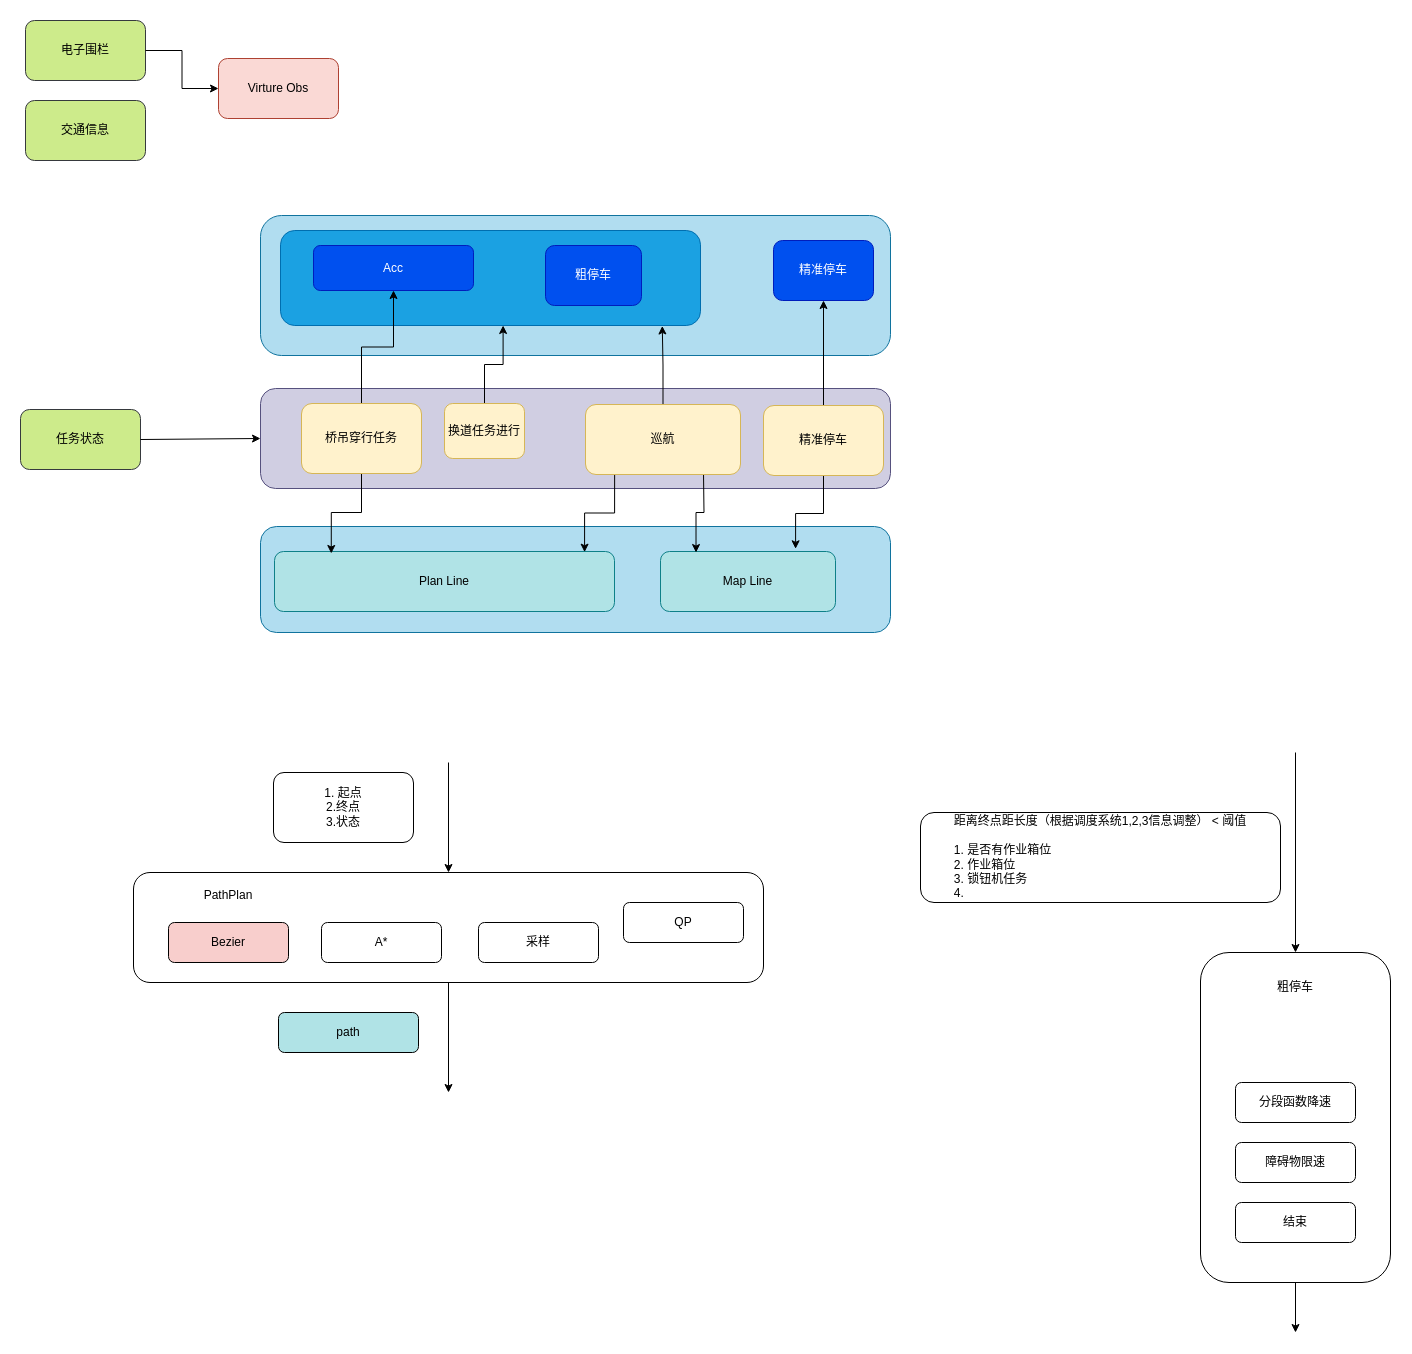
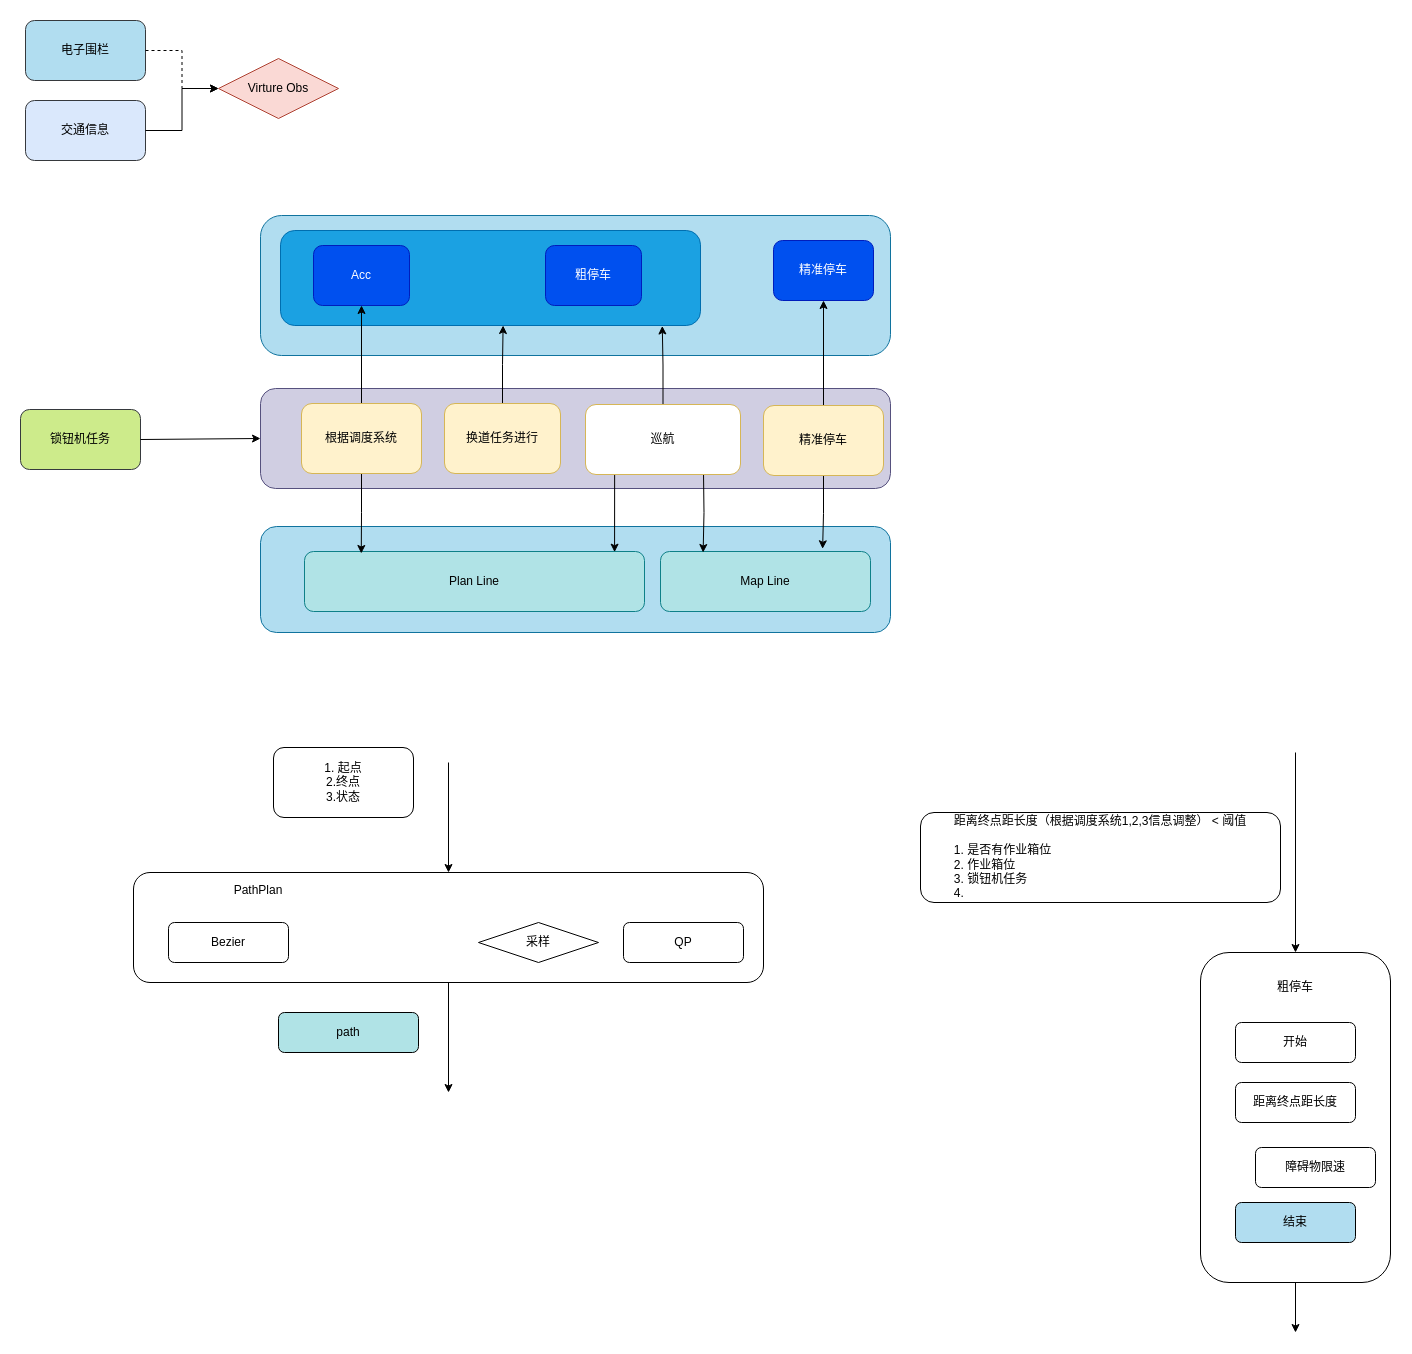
  <mxCell id="0" />
  <mxCell id="1" parent="0" />
  <mxCell id="2" value="" style="rounded=1;whiteSpace=wrap;html=1;align=left;fillColor=#d0cee2;strokeColor=#56517e;" vertex="1" parent="1"><mxGeometry x="260" y="388" width="630" height="100" as="geometry" /></mxCell>
  <mxCell id="3" value="" style="rounded=1;whiteSpace=wrap;html=1;align=left;fillColor=#b1ddf0;strokeColor=#10739e;" vertex="1" parent="1"><mxGeometry x="260" y="526" width="630" height="106" as="geometry" /></mxCell>
  <mxCell id="4" value="" style="rounded=1;whiteSpace=wrap;html=1;align=left;fillColor=#b1ddf0;strokeColor=#10739e;" vertex="1" parent="1"><mxGeometry x="260" y="215" width="630" height="140" as="geometry" /></mxCell>
  <mxCell id="5" value="" style="rounded=1;whiteSpace=wrap;html=1;align=left;fillColor=#1ba1e2;strokeColor=#006EAF;fontColor=#ffffff;" vertex="1" parent="1"><mxGeometry x="280" y="230" width="420" height="95" as="geometry" /></mxCell>
- <mxCell id="6" value="电子围栏" style="rounded=1;whiteSpace=wrap;html=1;fillColor=#cdeb8b;strokeColor=#36393d;" vertex="1" parent="1"><mxGeometry x="25" y="20" width="120" height="60" as="geometry" /></mxCell>
- <mxCell id="7" value="交通信息" style="rounded=1;whiteSpace=wrap;html=1;fillColor=#cdeb8b;strokeColor=#36393d;" vertex="1" parent="1"><mxGeometry x="25" y="100" width="120" height="60" as="geometry" /></mxCell>
+ <mxCell id="6" value="电子围栏" style="rounded=1;whiteSpace=wrap;html=1;fillColor=#b1ddf0;strokeColor=#36393d;" vertex="1" parent="1"><mxGeometry x="25" y="20" width="120" height="60" as="geometry" /></mxCell>
+ <mxCell id="7" value="交通信息" style="rounded=1;whiteSpace=wrap;html=1;fillColor=#dae8fc;strokeColor=#36393d;" vertex="1" parent="1"><mxGeometry x="25" y="100" width="120" height="60" as="geometry" /></mxCell>
  <mxCell id="8" style="edgeStyle=orthogonalEdgeStyle;rounded=0;orthogonalLoop=1;jettySize=auto;html=1;exitX=0.5;exitY=1;exitDx=0;exitDy=0;entryX=0.772;entryY=-0.045;entryDx=0;entryDy=0;entryPerimeter=0;" edge="1" parent="1" source="10" target="20"><mxGeometry relative="1" as="geometry" /></mxCell>
  <mxCell id="9" style="edgeStyle=orthogonalEdgeStyle;rounded=0;orthogonalLoop=1;jettySize=auto;html=1;exitX=0.5;exitY=0;exitDx=0;exitDy=0;entryX=0.5;entryY=1;entryDx=0;entryDy=0;" edge="1" parent="1" source="10" target="23"><mxGeometry relative="1" as="geometry" /></mxCell>
  <mxCell id="10" value="精准停车" style="rounded=1;whiteSpace=wrap;html=1;fillColor=#fff2cc;strokeColor=#d6b656;" vertex="1" parent="1"><mxGeometry x="763" y="405" width="120" height="70" as="geometry" /></mxCell>
  <mxCell id="11" style="edgeStyle=orthogonalEdgeStyle;rounded=0;orthogonalLoop=1;jettySize=auto;html=1;exitX=0.5;exitY=0;exitDx=0;exitDy=0;entryX=0.53;entryY=1;entryDx=0;entryDy=0;entryPerimeter=0;" edge="1" parent="1" source="12" target="5"><mxGeometry relative="1" as="geometry"><mxPoint x="1228" y="1015" as="targetPoint" /></mxGeometry></mxCell>
- <mxCell id="12" value="换道任务进行" style="rounded=1;whiteSpace=wrap;html=1;fillColor=#fff2cc;strokeColor=#d6b656;" vertex="1" parent="1"><mxGeometry x="444" y="403" width="80" height="55" as="geometry" /></mxCell>
+ <mxCell id="12" value="换道任务进行" style="rounded=1;whiteSpace=wrap;html=1;fillColor=#fff2cc;strokeColor=#d6b656;" vertex="1" parent="1"><mxGeometry x="444" y="403" width="116" height="70" as="geometry" /></mxCell>
  <mxCell id="13" value="" style="rounded=1;whiteSpace=wrap;html=1;" vertex="1" parent="1"><mxGeometry x="1200" y="952" width="190" height="330" as="geometry" /></mxCell>
+ <mxCell id="14" value="开始" style="rounded=1;whiteSpace=wrap;html=1;" vertex="1" parent="1"><mxGeometry x="1235" y="1022" width="120" height="40" as="geometry" /></mxCell>
  <mxCell id="15" value="粗停车" style="text;html=1;strokeColor=none;fillColor=none;align=center;verticalAlign=middle;whiteSpace=wrap;rounded=0;" vertex="1" parent="1"><mxGeometry x="1265" y="972" width="60" height="30" as="geometry" /></mxCell>
- <mxCell id="16" value="障碍物限速" style="rounded=1;whiteSpace=wrap;html=1;" vertex="1" parent="1"><mxGeometry x="1235" y="1142" width="120" height="40" as="geometry" /></mxCell>
- <mxCell id="17" value="分段函数降速" style="rounded=1;whiteSpace=wrap;html=1;" vertex="1" parent="1"><mxGeometry x="1235" y="1082" width="120" height="40" as="geometry" /></mxCell>
+ <mxCell id="16" value="障碍物限速" style="rounded=1;whiteSpace=wrap;html=1;" vertex="1" parent="1"><mxGeometry x="1255" y="1147" width="120" height="40" as="geometry" /></mxCell>
+ <mxCell id="17" value="距离终点距长度" style="rounded=1;whiteSpace=wrap;html=1;" vertex="1" parent="1"><mxGeometry x="1235" y="1082" width="120" height="40" as="geometry" /></mxCell>
  <mxCell id="18" value="" style="endArrow=classic;html=1;rounded=0;entryX=0.5;entryY=0;entryDx=0;entryDy=0;" edge="1" parent="1" target="13"><mxGeometry width="50" height="50" relative="1" as="geometry"><mxPoint x="1295" y="752" as="sourcePoint" /><mxPoint x="1235" y="872" as="targetPoint" /></mxGeometry></mxCell>
  <mxCell id="19" value="距离终点距长度（根据调度系统1,2,3信息调整）&amp;nbsp;&amp;lt; 阈值&lt;br&gt;&lt;br&gt;&lt;div style=&quot;text-align: left&quot;&gt;&lt;span&gt;1. 是否有作业箱位&lt;/span&gt;&lt;/div&gt;&lt;div style=&quot;text-align: left&quot;&gt;&lt;span&gt;2. 作业箱位&lt;/span&gt;&lt;/div&gt;&lt;div style=&quot;text-align: left&quot;&gt;&lt;span&gt;3. 锁钮机任务&lt;/span&gt;&lt;/div&gt;&lt;div style=&quot;text-align: left&quot;&gt;&lt;span&gt;4.&amp;nbsp;&lt;/span&gt;&lt;/div&gt;" style="rounded=1;whiteSpace=wrap;html=1;" vertex="1" parent="1"><mxGeometry x="920" y="812" width="360" height="90" as="geometry" /></mxCell>
- <mxCell id="20" value="Map Line" style="rounded=1;whiteSpace=wrap;html=1;fillColor=#b0e3e6;strokeColor=#0e8088;" vertex="1" parent="1"><mxGeometry x="660" y="551" width="175" height="60" as="geometry" /></mxCell>
- <mxCell id="21" value="Plan Line" style="rounded=1;whiteSpace=wrap;html=1;fillColor=#b0e3e6;strokeColor=#0e8088;" vertex="1" parent="1"><mxGeometry x="274" y="551" width="340" height="60" as="geometry" /></mxCell>
+ <mxCell id="20" value="Map Line" style="rounded=1;whiteSpace=wrap;html=1;fillColor=#b0e3e6;strokeColor=#0e8088;" vertex="1" parent="1"><mxGeometry x="660" y="551" width="210" height="60" as="geometry" /></mxCell>
+ <mxCell id="21" value="Plan Line" style="rounded=1;whiteSpace=wrap;html=1;fillColor=#b0e3e6;strokeColor=#0e8088;" vertex="1" parent="1"><mxGeometry x="304" y="551" width="340" height="60" as="geometry" /></mxCell>
  <mxCell id="22" value="粗停车" style="rounded=1;whiteSpace=wrap;html=1;fillColor=#0050ef;strokeColor=#001DBC;fontColor=#ffffff;" vertex="1" parent="1"><mxGeometry x="545" y="245" width="96" height="60" as="geometry" /></mxCell>
  <mxCell id="23" value="精准停车" style="rounded=1;whiteSpace=wrap;html=1;fillColor=#0050ef;strokeColor=#001DBC;fontColor=#ffffff;" vertex="1" parent="1"><mxGeometry x="773" y="240" width="100" height="60" as="geometry" /></mxCell>
  <mxCell id="24" style="edgeStyle=orthogonalEdgeStyle;rounded=0;orthogonalLoop=1;jettySize=auto;html=1;exitX=0.5;exitY=0;exitDx=0;exitDy=0;entryX=0.5;entryY=1;entryDx=0;entryDy=0;" edge="1" parent="1" source="26" target="31"><mxGeometry relative="1" as="geometry" /></mxCell>
  <mxCell id="25" style="edgeStyle=orthogonalEdgeStyle;rounded=0;orthogonalLoop=1;jettySize=auto;html=1;exitX=0.5;exitY=1;exitDx=0;exitDy=0;entryX=0.167;entryY=0.033;entryDx=0;entryDy=0;entryPerimeter=0;" edge="1" parent="1" source="26" target="21"><mxGeometry relative="1" as="geometry" /></mxCell>
- <mxCell id="26" value="桥吊穿行任务" style="rounded=1;whiteSpace=wrap;html=1;fillColor=#fff2cc;strokeColor=#d6b656;" vertex="1" parent="1"><mxGeometry x="301" y="403" width="120" height="70" as="geometry" /></mxCell>
+ <mxCell id="26" value="根据调度系统" style="rounded=1;whiteSpace=wrap;html=1;fillColor=#fff2cc;strokeColor=#d6b656;" vertex="1" parent="1"><mxGeometry x="301" y="403" width="120" height="70" as="geometry" /></mxCell>
  <mxCell id="27" style="edgeStyle=orthogonalEdgeStyle;rounded=0;orthogonalLoop=1;jettySize=auto;html=1;exitX=0.5;exitY=0;exitDx=0;exitDy=0;entryX=0.909;entryY=1.005;entryDx=0;entryDy=0;entryPerimeter=0;" edge="1" parent="1" source="30" target="5"><mxGeometry relative="1" as="geometry"><mxPoint x="653" y="355" as="targetPoint" /></mxGeometry></mxCell>
  <mxCell id="28" style="edgeStyle=orthogonalEdgeStyle;rounded=0;orthogonalLoop=1;jettySize=auto;html=1;entryX=0.203;entryY=0.017;entryDx=0;entryDy=0;entryPerimeter=0;" edge="1" parent="1" target="20"><mxGeometry relative="1" as="geometry"><mxPoint x="703" y="472" as="sourcePoint" /><mxPoint x="655" y="535" as="targetPoint" /></mxGeometry></mxCell>
  <mxCell id="29" style="edgeStyle=orthogonalEdgeStyle;rounded=0;orthogonalLoop=1;jettySize=auto;html=1;exitX=0.188;exitY=1.007;exitDx=0;exitDy=0;entryX=0.912;entryY=0.011;entryDx=0;entryDy=0;entryPerimeter=0;exitPerimeter=0;" edge="1" parent="1" source="30" target="21"><mxGeometry relative="1" as="geometry"><mxPoint x="616" y="552" as="targetPoint" /></mxGeometry></mxCell>
- <mxCell id="30" value="巡航" style="rounded=1;whiteSpace=wrap;html=1;fillColor=#fff2cc;strokeColor=#d6b656;" vertex="1" parent="1"><mxGeometry x="585" y="404" width="155" height="70" as="geometry" /></mxCell>
- <mxCell id="31" value="Acc&lt;br&gt;" style="rounded=1;whiteSpace=wrap;html=1;fillColor=#0050ef;strokeColor=#001DBC;fontColor=#ffffff;" vertex="1" parent="1"><mxGeometry x="313" y="245" width="160" height="45" as="geometry" /></mxCell>
+ <mxCell id="30" value="巡航" style="rounded=1;whiteSpace=wrap;html=1;fillColor=#ffffff;strokeColor=#d6b656;" vertex="1" parent="1"><mxGeometry x="585" y="404" width="155" height="70" as="geometry" /></mxCell>
+ <mxCell id="31" value="Acc&lt;br&gt;" style="rounded=1;whiteSpace=wrap;html=1;fillColor=#0050ef;strokeColor=#001DBC;fontColor=#ffffff;" vertex="1" parent="1"><mxGeometry x="313" y="245" width="96" height="60" as="geometry" /></mxCell>
  <mxCell id="32" value="" style="endArrow=classic;html=1;rounded=0;exitX=0.5;exitY=1;exitDx=0;exitDy=0;" edge="1" parent="1" source="13"><mxGeometry width="50" height="50" relative="1" as="geometry"><mxPoint x="1305" y="1242" as="sourcePoint" /><mxPoint x="1295" y="1332" as="targetPoint" /></mxGeometry></mxCell>
- <mxCell id="33" value="任务状态" style="rounded=1;whiteSpace=wrap;html=1;fillColor=#cdeb8b;strokeColor=#36393d;" vertex="1" parent="1"><mxGeometry x="20" y="409" width="120" height="60" as="geometry" /></mxCell>
+ <mxCell id="33" value="锁钮机任务" style="rounded=1;whiteSpace=wrap;html=1;fillColor=#cdeb8b;strokeColor=#36393d;" vertex="1" parent="1"><mxGeometry x="20" y="409" width="120" height="60" as="geometry" /></mxCell>
  <mxCell id="34" value="" style="endArrow=classic;html=1;rounded=0;entryX=0;entryY=0.5;entryDx=0;entryDy=0;exitX=1;exitY=0.5;exitDx=0;exitDy=0;" edge="1" parent="1" source="33" target="2"><mxGeometry width="50" height="50" relative="1" as="geometry"><mxPoint x="140" y="442" as="sourcePoint" /><mxPoint x="190" y="392" as="targetPoint" /></mxGeometry></mxCell>
- <mxCell id="35" value="Virture Obs" style="rounded=1;whiteSpace=wrap;html=1;align=center;fillColor=#fad9d5;strokeColor=#ae4132;" vertex="1" parent="1"><mxGeometry x="218" y="58" width="120" height="60" as="geometry" /></mxCell>
- <mxCell id="36" value="" style="endArrow=classic;html=1;rounded=0;exitX=1;exitY=0.5;exitDx=0;exitDy=0;entryX=0;entryY=0.5;entryDx=0;entryDy=0;edgeStyle=orthogonalEdgeStyle;" edge="1" parent="1" source="6" target="35"><mxGeometry width="50" height="50" relative="1" as="geometry"><mxPoint x="185" y="138" as="sourcePoint" /><mxPoint x="235" y="88" as="targetPoint" /></mxGeometry></mxCell>
- <mxCell id="38" value="结束" style="rounded=1;whiteSpace=wrap;html=1;" vertex="1" parent="1"><mxGeometry x="1235" y="1202" width="120" height="40" as="geometry" /></mxCell>
+ <mxCell id="35" value="Virture Obs" style="rhombus;whiteSpace=wrap;html=1;align=center;fillColor=#fad9d5;strokeColor=#ae4132;" vertex="1" parent="1"><mxGeometry x="218" y="58" width="120" height="60" as="geometry" /></mxCell>
+ <mxCell id="36" value="" style="endArrow=classic;html=1;rounded=0;exitX=1;exitY=0.5;exitDx=0;exitDy=0;entryX=0;entryY=0.5;entryDx=0;entryDy=0;edgeStyle=orthogonalEdgeStyle;dashed=1;" edge="1" parent="1" source="6" target="35"><mxGeometry width="50" height="50" relative="1" as="geometry"><mxPoint x="185" y="138" as="sourcePoint" /><mxPoint x="235" y="88" as="targetPoint" /></mxGeometry></mxCell>
+ <mxCell id="37" value="" style="endArrow=classic;html=1;rounded=0;exitX=1;exitY=0.5;exitDx=0;exitDy=0;entryX=0;entryY=0.5;entryDx=0;entryDy=0;edgeStyle=orthogonalEdgeStyle;" edge="1" parent="1" source="7" target="35"><mxGeometry width="50" height="50" relative="1" as="geometry"><mxPoint x="155" y="68" as="sourcePoint" /><mxPoint x="270" y="98" as="targetPoint" /></mxGeometry></mxCell>
+ <mxCell id="38" value="结束" style="rounded=1;whiteSpace=wrap;html=1;fillColor=#b1ddf0;" vertex="1" parent="1"><mxGeometry x="1235" y="1202" width="120" height="40" as="geometry" /></mxCell>
  <mxCell id="39" value="" style="rounded=1;whiteSpace=wrap;html=1;" vertex="1" parent="1"><mxGeometry x="133" y="872" width="630" height="110" as="geometry" /></mxCell>
- <mxCell id="40" value="PathPlan" style="text;html=1;strokeColor=none;fillColor=none;align=center;verticalAlign=middle;whiteSpace=wrap;rounded=0;" vertex="1" parent="1"><mxGeometry x="198" y="880" width="60" height="30" as="geometry" /></mxCell>
- <mxCell id="41" value="A*" style="rounded=1;whiteSpace=wrap;html=1;" vertex="1" parent="1"><mxGeometry x="321" y="922" width="120" height="40" as="geometry" /></mxCell>
- <mxCell id="42" value="Bezier" style="rounded=1;whiteSpace=wrap;html=1;fillColor=#f8cecc;" vertex="1" parent="1"><mxGeometry x="168" y="922" width="120" height="40" as="geometry" /></mxCell>
+ <mxCell id="40" value="PathPlan" style="text;html=1;strokeColor=none;fillColor=none;align=center;verticalAlign=middle;whiteSpace=wrap;rounded=0;" vertex="1" parent="1"><mxGeometry x="228" y="875" width="60" height="30" as="geometry" /></mxCell>
+ <mxCell id="42" value="Bezier" style="rounded=1;whiteSpace=wrap;html=1;" vertex="1" parent="1"><mxGeometry x="168" y="922" width="120" height="40" as="geometry" /></mxCell>
  <mxCell id="43" value="" style="endArrow=classic;html=1;rounded=0;entryX=0.5;entryY=0;entryDx=0;entryDy=0;" edge="1" parent="1" target="39"><mxGeometry width="50" height="50" relative="1" as="geometry"><mxPoint x="448" y="762" as="sourcePoint" /><mxPoint x="168" y="812" as="targetPoint" /></mxGeometry></mxCell>
- <mxCell id="44" value="1. 起点&lt;br&gt;2.终点&lt;br&gt;3.状态" style="rounded=1;whiteSpace=wrap;html=1;" vertex="1" parent="1"><mxGeometry x="273" y="772" width="140" height="70" as="geometry" /></mxCell>
+ <mxCell id="44" value="1. 起点&lt;br&gt;2.终点&lt;br&gt;3.状态" style="rounded=1;whiteSpace=wrap;html=1;" vertex="1" parent="1"><mxGeometry x="273" y="747" width="140" height="70" as="geometry" /></mxCell>
  <mxCell id="45" value="" style="endArrow=classic;html=1;rounded=0;exitX=0.5;exitY=1;exitDx=0;exitDy=0;" edge="1" parent="1" source="39"><mxGeometry width="50" height="50" relative="1" as="geometry"><mxPoint x="238" y="1182" as="sourcePoint" /><mxPoint x="448" y="1092" as="targetPoint" /></mxGeometry></mxCell>
  <mxCell id="46" value="path" style="rounded=1;whiteSpace=wrap;html=1;fillColor=#b0e3e6;" vertex="1" parent="1"><mxGeometry x="278" y="1012" width="140" height="40" as="geometry" /></mxCell>
- <mxCell id="47" value="采样" style="rounded=1;whiteSpace=wrap;html=1;" vertex="1" parent="1"><mxGeometry x="478" y="922" width="120" height="40" as="geometry" /></mxCell>
- <mxCell id="48" value="QP" style="rounded=1;whiteSpace=wrap;html=1;" vertex="1" parent="1"><mxGeometry x="623" y="902" width="120" height="40" as="geometry" /></mxCell>
+ <mxCell id="47" value="采样" style="rhombus;whiteSpace=wrap;html=1;" vertex="1" parent="1"><mxGeometry x="478" y="922" width="120" height="40" as="geometry" /></mxCell>
+ <mxCell id="48" value="QP" style="rounded=1;whiteSpace=wrap;html=1;" vertex="1" parent="1"><mxGeometry x="623" y="922" width="120" height="40" as="geometry" /></mxCell>
